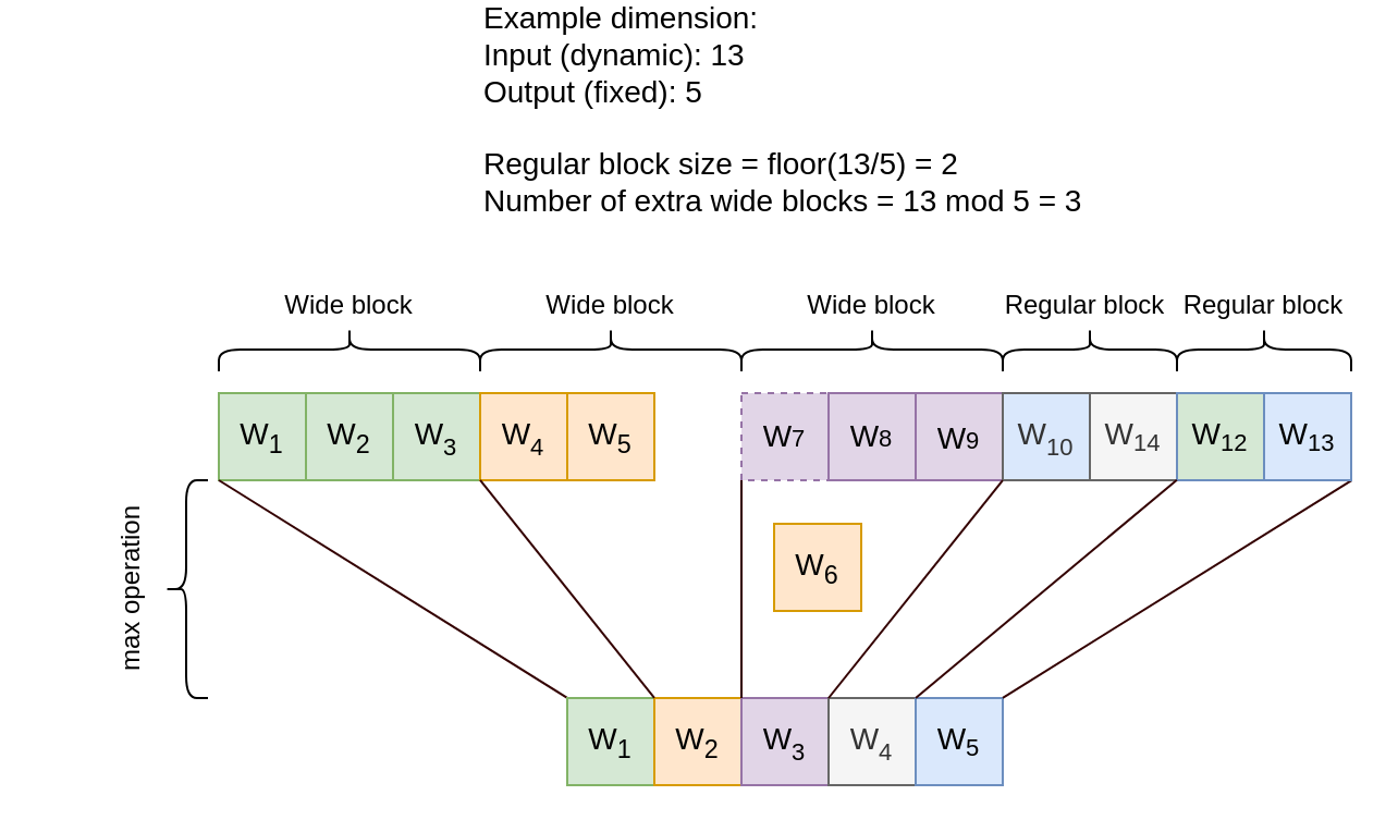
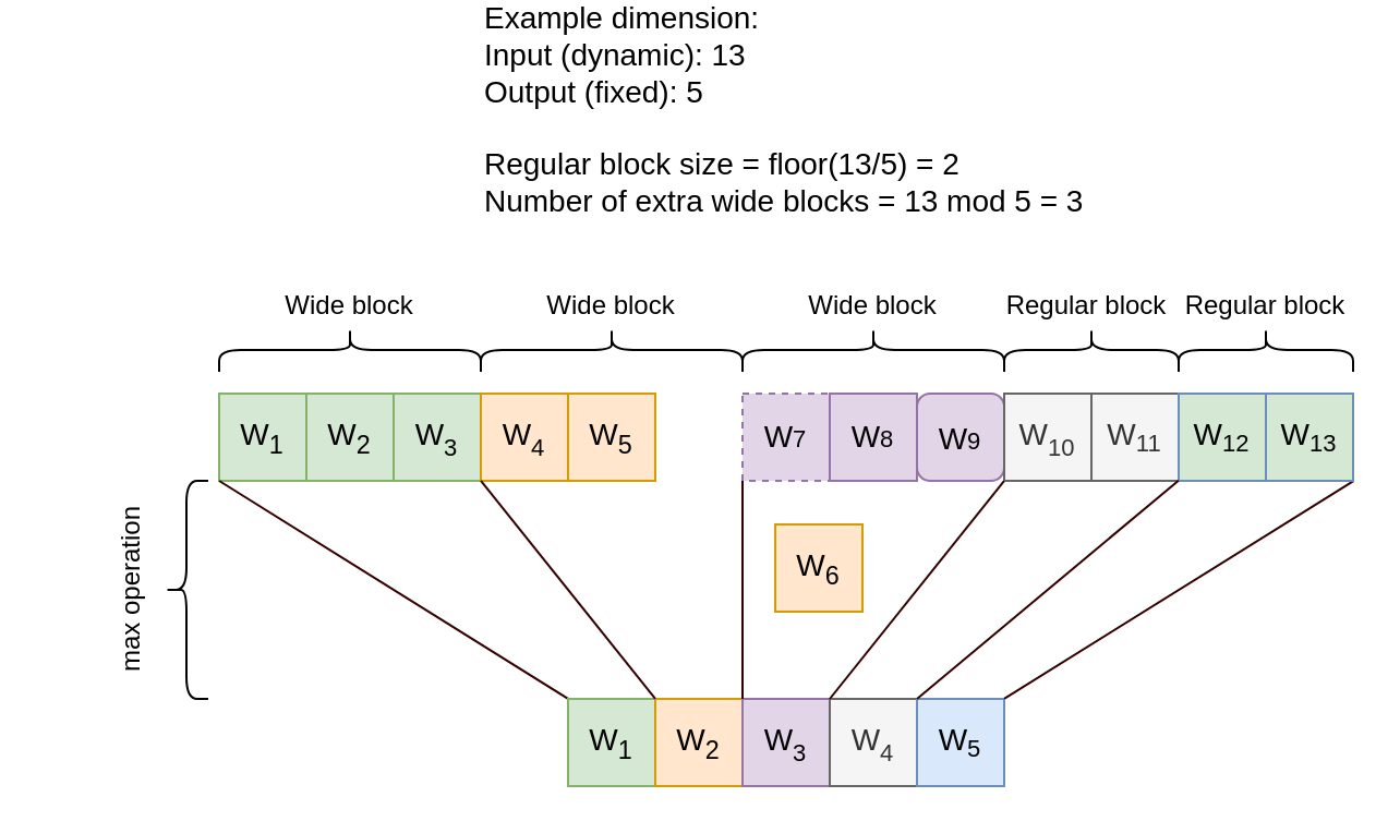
  <mxCell id="0" />
  <mxCell id="1" parent="0" />
  <mxCell id="2" value="W&lt;sub&gt;1&lt;/sub&gt;" style="rounded=0;whiteSpace=wrap;html=1;fontSize=14;fillColor=#d5e8d4;strokeColor=#82b366;" parent="1" vertex="1"><mxGeometry x="100" y="180" width="40" height="40" as="geometry" /></mxCell>
  <mxCell id="3" value="W&lt;sub&gt;2&lt;/sub&gt;" style="rounded=0;whiteSpace=wrap;html=1;fontSize=14;fillColor=#d5e8d4;strokeColor=#82b366;" parent="1" vertex="1"><mxGeometry x="140" y="180" width="40" height="40" as="geometry" /></mxCell>
  <mxCell id="4" value="&lt;span style=&quot;font-size: 14px&quot;&gt;W&lt;/span&gt;&lt;sub&gt;&lt;font style=&quot;font-size: 11px&quot;&gt;3&lt;/font&gt;&lt;/sub&gt;" style="rounded=0;whiteSpace=wrap;html=1;fontSize=18;fillColor=#d5e8d4;strokeColor=#82b366;" parent="1" vertex="1"><mxGeometry x="180" y="180" width="40" height="40" as="geometry" /></mxCell>
  <mxCell id="5" value="&lt;span style=&quot;font-size: 14px&quot;&gt;W&lt;/span&gt;&lt;sub&gt;&lt;font style=&quot;font-size: 11px&quot;&gt;4&lt;/font&gt;&lt;/sub&gt;" style="rounded=0;whiteSpace=wrap;html=1;fontSize=18;verticalAlign=middle;fillColor=#ffe6cc;strokeColor=#d79b00;" parent="1" vertex="1"><mxGeometry x="220" y="180" width="40" height="40" as="geometry" /></mxCell>
  <mxCell id="6" value="&lt;font style=&quot;font-size: 14px&quot;&gt;W&lt;sub&gt;5&lt;/sub&gt;&lt;/font&gt;" style="rounded=0;whiteSpace=wrap;html=1;fillColor=#ffe6cc;strokeColor=#d79b00;" parent="1" vertex="1"><mxGeometry x="260" y="180" width="40" height="40" as="geometry" /></mxCell>
  <mxCell id="7" value="" style="endArrow=none;html=1;strokeColor=#330000;fontSize=14;entryX=0;entryY=-0.001;entryDx=0;entryDy=0;entryPerimeter=0;exitX=0;exitY=1;exitDx=0;exitDy=0;exitPerimeter=0;" parent="1" edge="1" target="16" source="2"><mxGeometry width="50" height="50" relative="1" as="geometry"><mxPoint x="94" y="200" as="sourcePoint" /><mxPoint x="185" y="270" as="targetPoint" /></mxGeometry></mxCell>
  <mxCell id="8" value="Example dimension:&lt;br&gt;Input (dynamic): 13&lt;br&gt;Output (fixed): 5&lt;br&gt;&lt;br&gt;Regular block size = floor(13/5)&amp;nbsp;= 2&lt;br&gt;Number of extra wide blocks = 13 mod 5 = 3" style="text;html=1;strokeColor=none;fillColor=none;align=left;verticalAlign=middle;whiteSpace=wrap;rounded=0;fontSize=14;" parent="1" vertex="1"><mxGeometry x="220" y="20" width="280" height="60" as="geometry" /></mxCell>
  <mxCell id="9" value="&lt;font style=&quot;font-size: 14px&quot;&gt;W&lt;sub&gt;6&lt;/sub&gt;&lt;/font&gt;" style="rounded=0;whiteSpace=wrap;html=1;fillColor=#ffe6cc;strokeColor=#d79b00;" vertex="1" parent="1"><mxGeometry x="355" y="240" width="40" height="40" as="geometry" /></mxCell>
  <mxCell id="10" value="W&lt;span style=&quot;font-size: 11px&quot;&gt;7&lt;/span&gt;" style="rounded=0;whiteSpace=wrap;html=1;fontSize=14;fillColor=#e1d5e7;strokeColor=#9673a6;dashed=1;" vertex="1" parent="1"><mxGeometry x="340" y="180" width="40" height="40" as="geometry" /></mxCell>
  <mxCell id="11" value="W&lt;span style=&quot;font-size: 11px&quot;&gt;8&lt;/span&gt;" style="rounded=0;whiteSpace=wrap;html=1;fontSize=14;fillColor=#e1d5e7;strokeColor=#9673a6;" vertex="1" parent="1"><mxGeometry x="380" y="180" width="40" height="40" as="geometry" /></mxCell>
- <mxCell id="12" value="&lt;span style=&quot;font-size: 14px&quot;&gt;W&lt;/span&gt;&lt;span style=&quot;font-size: 11px&quot;&gt;9&lt;/span&gt;" style="rounded=0;whiteSpace=wrap;html=1;fontSize=18;fillColor=#e1d5e7;strokeColor=#9673a6;" vertex="1" parent="1"><mxGeometry x="420" y="180" width="40" height="40" as="geometry" /></mxCell>
- <mxCell id="13" value="&lt;span style=&quot;font-size: 14px&quot;&gt;W&lt;/span&gt;&lt;sub&gt;&lt;font style=&quot;font-size: 11px&quot;&gt;10&lt;/font&gt;&lt;/sub&gt;" style="rounded=0;whiteSpace=wrap;html=1;fontSize=18;verticalAlign=middle;fillColor=#dae8fc;strokeColor=#666666;fontColor=#333333;" vertex="1" parent="1"><mxGeometry x="460" y="180" width="40" height="40" as="geometry" /></mxCell>
- <mxCell id="14" value="&lt;span style=&quot;font-size: 14px&quot;&gt;W&lt;/span&gt;&lt;sub&gt;&lt;font style=&quot;font-size: 11px&quot;&gt;14&lt;/font&gt;&lt;/sub&gt;" style="rounded=0;whiteSpace=wrap;html=1;fillColor=#f5f5f5;strokeColor=#666666;fontColor=#333333;" vertex="1" parent="1"><mxGeometry x="500" y="180" width="40" height="40" as="geometry" /></mxCell>
+ <mxCell id="12" value="&lt;span style=&quot;font-size: 14px&quot;&gt;W&lt;/span&gt;&lt;span style=&quot;font-size: 11px&quot;&gt;9&lt;/span&gt;" style="whiteSpace=wrap;html=1;fontSize=18;fillColor=#e1d5e7;strokeColor=#9673a6;rounded=1;" vertex="1" parent="1"><mxGeometry x="420" y="180" width="40" height="40" as="geometry" /></mxCell>
+ <mxCell id="13" value="&lt;span style=&quot;font-size: 14px&quot;&gt;W&lt;/span&gt;&lt;sub&gt;&lt;font style=&quot;font-size: 11px&quot;&gt;10&lt;/font&gt;&lt;/sub&gt;" style="rounded=0;whiteSpace=wrap;html=1;fontSize=18;verticalAlign=middle;fillColor=#f5f5f5;strokeColor=#666666;fontColor=#333333;" vertex="1" parent="1"><mxGeometry x="460" y="180" width="40" height="40" as="geometry" /></mxCell>
+ <mxCell id="14" value="&lt;span style=&quot;font-size: 14px&quot;&gt;W&lt;/span&gt;&lt;sub&gt;&lt;font style=&quot;font-size: 11px&quot;&gt;11&lt;/font&gt;&lt;/sub&gt;" style="rounded=0;whiteSpace=wrap;html=1;fillColor=#f5f5f5;strokeColor=#666666;fontColor=#333333;" vertex="1" parent="1"><mxGeometry x="500" y="180" width="40" height="40" as="geometry" /></mxCell>
  <mxCell id="15" value="&lt;font&gt;&lt;span style=&quot;font-size: 14px&quot;&gt;W&lt;/span&gt;&lt;sub&gt;&lt;font style=&quot;font-size: 11px&quot;&gt;12&lt;/font&gt;&lt;/sub&gt;&lt;/font&gt;" style="rounded=0;whiteSpace=wrap;html=1;fillColor=#d5e8d4;strokeColor=#6c8ebf;" vertex="1" parent="1"><mxGeometry x="540" y="180" width="40" height="40" as="geometry" /></mxCell>
  <mxCell id="16" value="W&lt;sub&gt;1&lt;/sub&gt;" style="rounded=0;whiteSpace=wrap;html=1;fontSize=14;fillColor=#d5e8d4;strokeColor=#82b366;" vertex="1" parent="1"><mxGeometry x="260" y="320" width="40" height="40" as="geometry" /></mxCell>
  <mxCell id="17" value="W&lt;sub&gt;2&lt;/sub&gt;" style="rounded=0;whiteSpace=wrap;html=1;fontSize=14;fillColor=#ffe6cc;strokeColor=#d79b00;" vertex="1" parent="1"><mxGeometry x="300" y="320" width="40" height="40" as="geometry" /></mxCell>
  <mxCell id="18" value="&lt;span style=&quot;font-size: 14px&quot;&gt;W&lt;/span&gt;&lt;sub&gt;&lt;font style=&quot;font-size: 11px&quot;&gt;3&lt;/font&gt;&lt;/sub&gt;" style="rounded=0;whiteSpace=wrap;html=1;fontSize=18;fillColor=#e1d5e7;strokeColor=#9673a6;" vertex="1" parent="1"><mxGeometry x="340" y="320" width="40" height="40" as="geometry" /></mxCell>
  <mxCell id="19" value="&lt;span style=&quot;font-size: 14px&quot;&gt;W&lt;/span&gt;&lt;sub&gt;&lt;font style=&quot;font-size: 11px&quot;&gt;4&lt;/font&gt;&lt;/sub&gt;" style="rounded=0;whiteSpace=wrap;html=1;fontSize=18;verticalAlign=middle;fillColor=#f5f5f5;strokeColor=#666666;fontColor=#333333;" vertex="1" parent="1"><mxGeometry x="380" y="320" width="40" height="40" as="geometry" /></mxCell>
  <mxCell id="20" value="&lt;font&gt;&lt;span style=&quot;font-size: 14px&quot;&gt;W&lt;/span&gt;&lt;sub&gt;&lt;font style=&quot;font-size: 11px&quot;&gt;5&lt;/font&gt;&lt;/sub&gt;&lt;/font&gt;" style="rounded=0;whiteSpace=wrap;html=1;fillColor=#dae8fc;strokeColor=#6c8ebf;" vertex="1" parent="1"><mxGeometry x="420" y="320" width="40" height="40" as="geometry" /></mxCell>
  <mxCell id="21" value="" style="endArrow=none;html=1;strokeColor=#330000;fontSize=14;entryX=1;entryY=-0.001;entryDx=0;entryDy=0;entryPerimeter=0;exitX=1;exitY=0.999;exitDx=0;exitDy=0;exitPerimeter=0;" edge="1" parent="1" source="4" target="16"><mxGeometry width="50" height="50" relative="1" as="geometry"><mxPoint x="214" y="210" as="sourcePoint" /><mxPoint x="235" y="240" as="targetPoint" /></mxGeometry></mxCell>
  <mxCell id="22" value="" style="endArrow=none;html=1;strokeColor=#330000;fontSize=14;entryX=1;entryY=-0.001;entryDx=0;entryDy=0;entryPerimeter=0;exitX=0;exitY=0.999;exitDx=0;exitDy=0;exitPerimeter=0;" edge="1" parent="1" source="10" target="17"><mxGeometry width="50" height="50" relative="1" as="geometry"><mxPoint x="336" y="210" as="sourcePoint" /><mxPoint x="345" y="240" as="targetPoint" /></mxGeometry></mxCell>
  <mxCell id="23" value="" style="endArrow=none;html=1;strokeColor=#330000;fontSize=14;entryX=0;entryY=0;entryDx=0;entryDy=0;entryPerimeter=0;exitX=0.999;exitY=1.002;exitDx=0;exitDy=0;exitPerimeter=0;" edge="1" parent="1" source="12" target="19"><mxGeometry width="50" height="50" relative="1" as="geometry"><mxPoint x="456" y="230" as="sourcePoint" /><mxPoint x="365" y="278.96" as="targetPoint" /></mxGeometry></mxCell>
  <mxCell id="24" value="" style="endArrow=none;html=1;strokeColor=#330000;fontSize=14;exitX=0.999;exitY=0.997;exitDx=0;exitDy=0;exitPerimeter=0;entryX=0;entryY=-0.001;entryDx=0;entryDy=0;entryPerimeter=0;" edge="1" parent="1" source="14" target="20"><mxGeometry width="50" height="50" relative="1" as="geometry"><mxPoint x="535" y="229.96" as="sourcePoint" /><mxPoint x="455" y="310" as="targetPoint" /></mxGeometry></mxCell>
  <mxCell id="25" value="" style="endArrow=none;html=1;strokeColor=#330000;fontSize=14;entryX=1;entryY=-0.001;entryDx=0;entryDy=0;entryPerimeter=0;exitX=1.005;exitY=1.002;exitDx=0;exitDy=0;exitPerimeter=0;" edge="1" parent="1" source="26" target="20"><mxGeometry width="50" height="50" relative="1" as="geometry"><mxPoint x="635" y="290" as="sourcePoint" /><mxPoint x="415" y="270" as="targetPoint" /></mxGeometry></mxCell>
- <mxCell id="26" value="&lt;font&gt;&lt;span style=&quot;font-size: 14px&quot;&gt;W&lt;/span&gt;&lt;sub&gt;&lt;font style=&quot;font-size: 11px&quot;&gt;13&lt;/font&gt;&lt;/sub&gt;&lt;/font&gt;" style="rounded=0;whiteSpace=wrap;html=1;fillColor=#dae8fc;strokeColor=#6c8ebf;" vertex="1" parent="1"><mxGeometry x="580" y="180" width="40" height="40" as="geometry" /></mxCell>
+ <mxCell id="26" value="&lt;font&gt;&lt;span style=&quot;font-size: 14px&quot;&gt;W&lt;/span&gt;&lt;sub&gt;&lt;font style=&quot;font-size: 11px&quot;&gt;13&lt;/font&gt;&lt;/sub&gt;&lt;/font&gt;" style="rounded=0;whiteSpace=wrap;html=1;fillColor=#d5e8d4;strokeColor=#6c8ebf;" vertex="1" parent="1"><mxGeometry x="580" y="180" width="40" height="40" as="geometry" /></mxCell>
  <mxCell id="27" value="" style="shape=curlyBracket;whiteSpace=wrap;html=1;rounded=1;rotation=90;" vertex="1" parent="1"><mxGeometry x="150" y="100" width="20" height="120" as="geometry" /></mxCell>
  <mxCell id="28" value="" style="shape=curlyBracket;whiteSpace=wrap;html=1;rounded=1;rotation=90;" vertex="1" parent="1"><mxGeometry x="270" y="100" width="20" height="120" as="geometry" /></mxCell>
  <mxCell id="29" value="" style="shape=curlyBracket;whiteSpace=wrap;html=1;rounded=1;rotation=90;" vertex="1" parent="1"><mxGeometry x="390" y="100" width="20" height="120" as="geometry" /></mxCell>
  <mxCell id="30" value="" style="shape=curlyBracket;whiteSpace=wrap;html=1;rounded=1;rotation=90;" vertex="1" parent="1"><mxGeometry x="490" y="120" width="20" height="80" as="geometry" /></mxCell>
  <mxCell id="31" value="" style="shape=curlyBracket;whiteSpace=wrap;html=1;rounded=1;rotation=90;" vertex="1" parent="1"><mxGeometry x="570" y="120" width="20" height="80" as="geometry" /></mxCell>
  <mxCell id="32" value="Wide block" style="text;html=1;strokeColor=none;fillColor=none;align=center;verticalAlign=middle;whiteSpace=wrap;rounded=0;" vertex="1" parent="1"><mxGeometry x="125" y="130" width="70" height="20" as="geometry" /></mxCell>
  <mxCell id="33" value="Wide block" style="text;html=1;strokeColor=none;fillColor=none;align=center;verticalAlign=middle;whiteSpace=wrap;rounded=0;" vertex="1" parent="1"><mxGeometry x="245" y="130" width="70" height="20" as="geometry" /></mxCell>
  <mxCell id="34" value="Wide block" style="text;html=1;strokeColor=none;fillColor=none;align=center;verticalAlign=middle;whiteSpace=wrap;rounded=0;" vertex="1" parent="1"><mxGeometry x="365" y="130" width="70" height="20" as="geometry" /></mxCell>
  <mxCell id="35" value="Regular block" style="text;html=1;strokeColor=none;fillColor=none;align=center;verticalAlign=middle;whiteSpace=wrap;rounded=0;" vertex="1" parent="1"><mxGeometry x="460" y="130" width="76" height="20" as="geometry" /></mxCell>
  <mxCell id="36" value="Regular block" style="text;html=1;strokeColor=none;fillColor=none;align=center;verticalAlign=middle;whiteSpace=wrap;rounded=0;" vertex="1" parent="1"><mxGeometry x="542" y="130" width="76" height="20" as="geometry" /></mxCell>
  <mxCell id="37" value="" style="shape=curlyBracket;whiteSpace=wrap;html=1;rounded=1;" vertex="1" parent="1"><mxGeometry x="75" y="220" width="20" height="100" as="geometry" /></mxCell>
  <mxCell id="38" value="max operation" style="text;html=1;strokeColor=none;fillColor=none;align=center;verticalAlign=middle;whiteSpace=wrap;rounded=0;rotation=-90;" vertex="1" parent="1"><mxGeometry x="20" y="260" width="80" height="20" as="geometry" /></mxCell>
